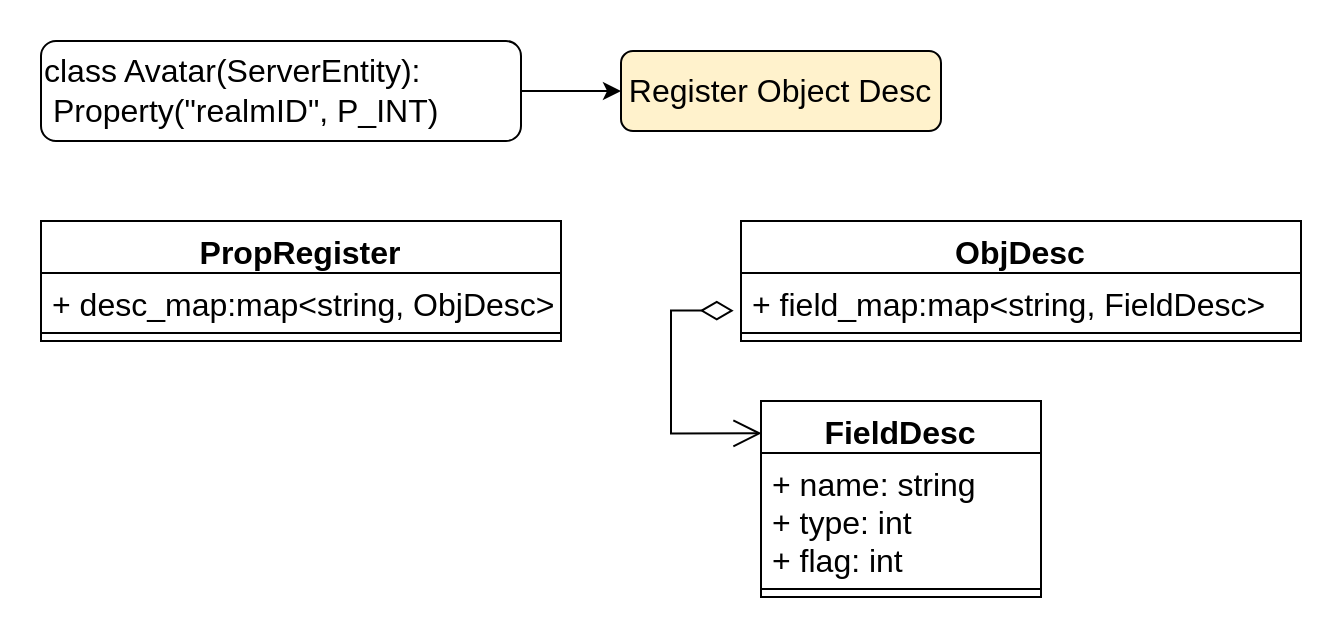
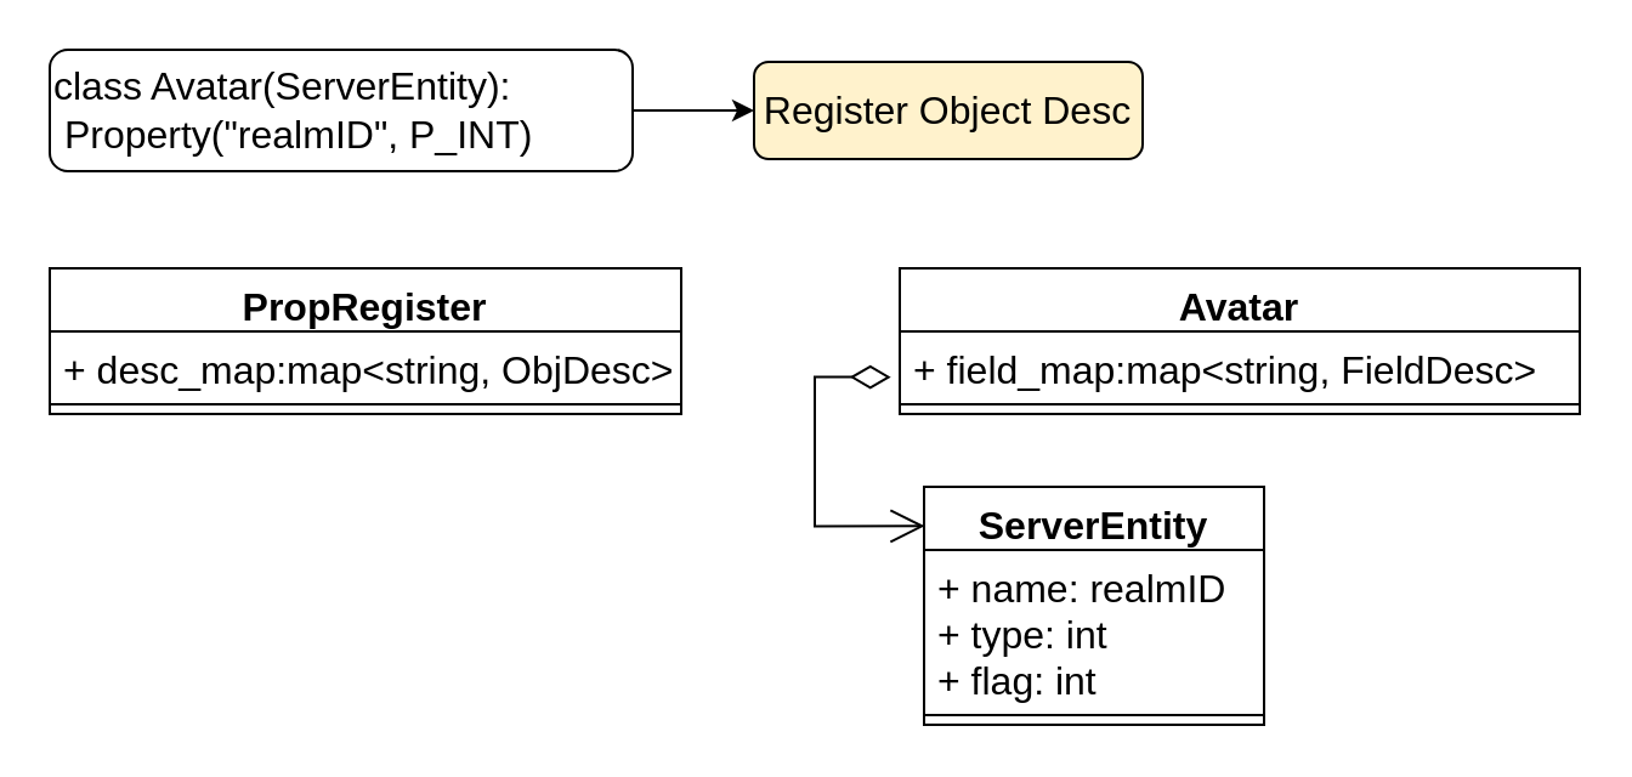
  <mxCell id="0" />
  <mxCell id="1" parent="0" />
  <mxCell id="2" style="edgeStyle=orthogonalEdgeStyle;rounded=0;orthogonalLoop=1;jettySize=auto;html=1;entryX=0;entryY=0.5;entryDx=0;entryDy=0;fontSize=16;" edge="1" parent="1" source="3" target="4"><mxGeometry relative="1" as="geometry" /></mxCell>
  <mxCell id="3" value="class Avatar(ServerEntity):&lt;br&gt;&lt;span style=&quot;white-space: pre&quot;&gt; &lt;/span&gt;Property(&quot;realmID&quot;, P_INT)" style="rounded=1;whiteSpace=wrap;html=1;fontSize=16;align=left;" vertex="1" parent="1"><mxGeometry x="20" y="20" width="240" height="50" as="geometry" /></mxCell>
  <mxCell id="4" value="Register Object Desc" style="rounded=1;whiteSpace=wrap;html=1;fontSize=16;fillColor=#fff2cc;" vertex="1" parent="1"><mxGeometry x="310" y="25" width="160" height="40" as="geometry" /></mxCell>
  <mxCell id="5" value="PropRegister" style="swimlane;fontStyle=1;align=center;verticalAlign=top;childLayout=stackLayout;horizontal=1;startSize=26;horizontalStack=0;resizeParent=1;resizeParentMax=0;resizeLast=0;collapsible=1;marginBottom=0;fontSize=16;" vertex="1" parent="1"><mxGeometry x="20" y="110" width="260" height="60" as="geometry" /></mxCell>
  <mxCell id="6" value="+ desc_map:map&lt;string, ObjDesc&gt; " style="text;strokeColor=none;fillColor=none;align=left;verticalAlign=top;spacingLeft=4;spacingRight=4;overflow=hidden;rotatable=0;points=[[0,0.5],[1,0.5]];portConstraint=eastwest;fontSize=16;" vertex="1" parent="5"><mxGeometry y="26" width="260" height="26" as="geometry" /></mxCell>
  <mxCell id="7" value="" style="line;strokeWidth=1;fillColor=none;align=left;verticalAlign=middle;spacingTop=-1;spacingLeft=3;spacingRight=3;rotatable=0;labelPosition=right;points=[];portConstraint=eastwest;fontSize=16;" vertex="1" parent="5"><mxGeometry y="52" width="260" height="8" as="geometry" /></mxCell>
- <mxCell id="8" value="ObjDesc" style="swimlane;fontStyle=1;align=center;verticalAlign=top;childLayout=stackLayout;horizontal=1;startSize=26;horizontalStack=0;resizeParent=1;resizeParentMax=0;resizeLast=0;collapsible=1;marginBottom=0;fontSize=16;" vertex="1" parent="1"><mxGeometry x="370" y="110" width="280" height="60" as="geometry" /></mxCell>
+ <mxCell id="8" value="Avatar" style="swimlane;fontStyle=1;align=center;verticalAlign=top;childLayout=stackLayout;horizontal=1;startSize=26;horizontalStack=0;resizeParent=1;resizeParentMax=0;resizeLast=0;collapsible=1;marginBottom=0;fontSize=16;" vertex="1" parent="1"><mxGeometry x="370" y="110" width="280" height="60" as="geometry" /></mxCell>
  <mxCell id="9" value="+ field_map:map&lt;string, FieldDesc&gt; " style="text;strokeColor=none;fillColor=none;align=left;verticalAlign=top;spacingLeft=4;spacingRight=4;overflow=hidden;rotatable=0;points=[[0,0.5],[1,0.5]];portConstraint=eastwest;fontSize=16;" vertex="1" parent="8"><mxGeometry y="26" width="280" height="26" as="geometry" /></mxCell>
  <mxCell id="10" value="" style="line;strokeWidth=1;fillColor=none;align=left;verticalAlign=middle;spacingTop=-1;spacingLeft=3;spacingRight=3;rotatable=0;labelPosition=right;points=[];portConstraint=eastwest;fontSize=16;" vertex="1" parent="8"><mxGeometry y="52" width="280" height="8" as="geometry" /></mxCell>
- <mxCell id="11" value="FieldDesc" style="swimlane;fontStyle=1;align=center;verticalAlign=top;childLayout=stackLayout;horizontal=1;startSize=26;horizontalStack=0;resizeParent=1;resizeParentMax=0;resizeLast=0;collapsible=1;marginBottom=0;fontSize=16;" vertex="1" parent="1"><mxGeometry x="380" y="200" width="140" height="98" as="geometry" /></mxCell>
- <mxCell id="12" value="+ name: string&#10;+ type: int&#10;+ flag: int &#10;&#10;" style="text;strokeColor=none;fillColor=none;align=left;verticalAlign=top;spacingLeft=4;spacingRight=4;overflow=hidden;rotatable=0;points=[[0,0.5],[1,0.5]];portConstraint=eastwest;fontSize=16;" vertex="1" parent="11"><mxGeometry y="26" width="140" height="64" as="geometry" /></mxCell>
+ <mxCell id="11" value="ServerEntity" style="swimlane;fontStyle=1;align=center;verticalAlign=top;childLayout=stackLayout;horizontal=1;startSize=26;horizontalStack=0;resizeParent=1;resizeParentMax=0;resizeLast=0;collapsible=1;marginBottom=0;fontSize=16;" vertex="1" parent="1"><mxGeometry x="380" y="200" width="140" height="98" as="geometry" /></mxCell>
+ <mxCell id="12" value="+ name: realmID&#10;+ type: int&#10;+ flag: int &#10;&#10;" style="text;strokeColor=none;fillColor=none;align=left;verticalAlign=top;spacingLeft=4;spacingRight=4;overflow=hidden;rotatable=0;points=[[0,0.5],[1,0.5]];portConstraint=eastwest;fontSize=16;" vertex="1" parent="11"><mxGeometry y="26" width="140" height="64" as="geometry" /></mxCell>
  <mxCell id="13" value="" style="line;strokeWidth=1;fillColor=none;align=left;verticalAlign=middle;spacingTop=-1;spacingLeft=3;spacingRight=3;rotatable=0;labelPosition=right;points=[];portConstraint=eastwest;fontSize=16;" vertex="1" parent="11"><mxGeometry y="90" width="140" height="8" as="geometry" /></mxCell>
  <mxCell id="14" value="" style="endArrow=open;html=1;endSize=12;startArrow=diamondThin;startSize=14;startFill=0;edgeStyle=orthogonalEdgeStyle;align=left;verticalAlign=bottom;rounded=0;fontSize=16;exitX=-0.013;exitY=0.724;exitDx=0;exitDy=0;entryX=0.002;entryY=0.165;entryDx=0;entryDy=0;entryPerimeter=0;exitPerimeter=0;" edge="1" parent="1" source="9" target="11"><mxGeometry x="-1" y="3" relative="1" as="geometry"><mxPoint x="290" y="135" as="sourcePoint" /><mxPoint x="380" y="135" as="targetPoint" /><Array as="points"><mxPoint x="335" y="155" /><mxPoint x="335" y="216" /></Array></mxGeometry></mxCell>
